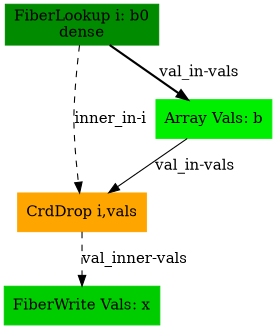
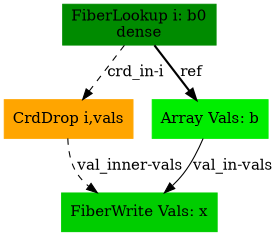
  digraph {
    node [shape=box style=filled tensor=b]
    edge [style=dashed type=val]
    n1 [color=orange inner=vals label="CrdDrop i,vals" outer=i type=crddrop vals=true tensor=""]
    n2 [color=green3 label="FiberWrite Vals: x" sink=true tensor=x type=fiberwrite]
    n3 [color=green4 format=dense index=i label="FiberLookup i: b0\ndense" root=true src=true type=fiberlookup]
    n4 [color=green2 label="Array Vals: b" type=arrayvals]
    n1 -> n2 [label="val_inner-vals"]
-   n3 -> n1 [label="inner_in-i" type=crd]
-   n3 -> n4 [label="val_in-vals" style=bold type=ref]
-   n4 -> n1 [label="val_in-vals" style=""]
+   n3 -> n1 [label="crd_in-i" type=crd]
+   n3 -> n4 [label=ref style=bold type=ref]
+   n4 -> n2 [label="val_in-vals" style=""]
  }
